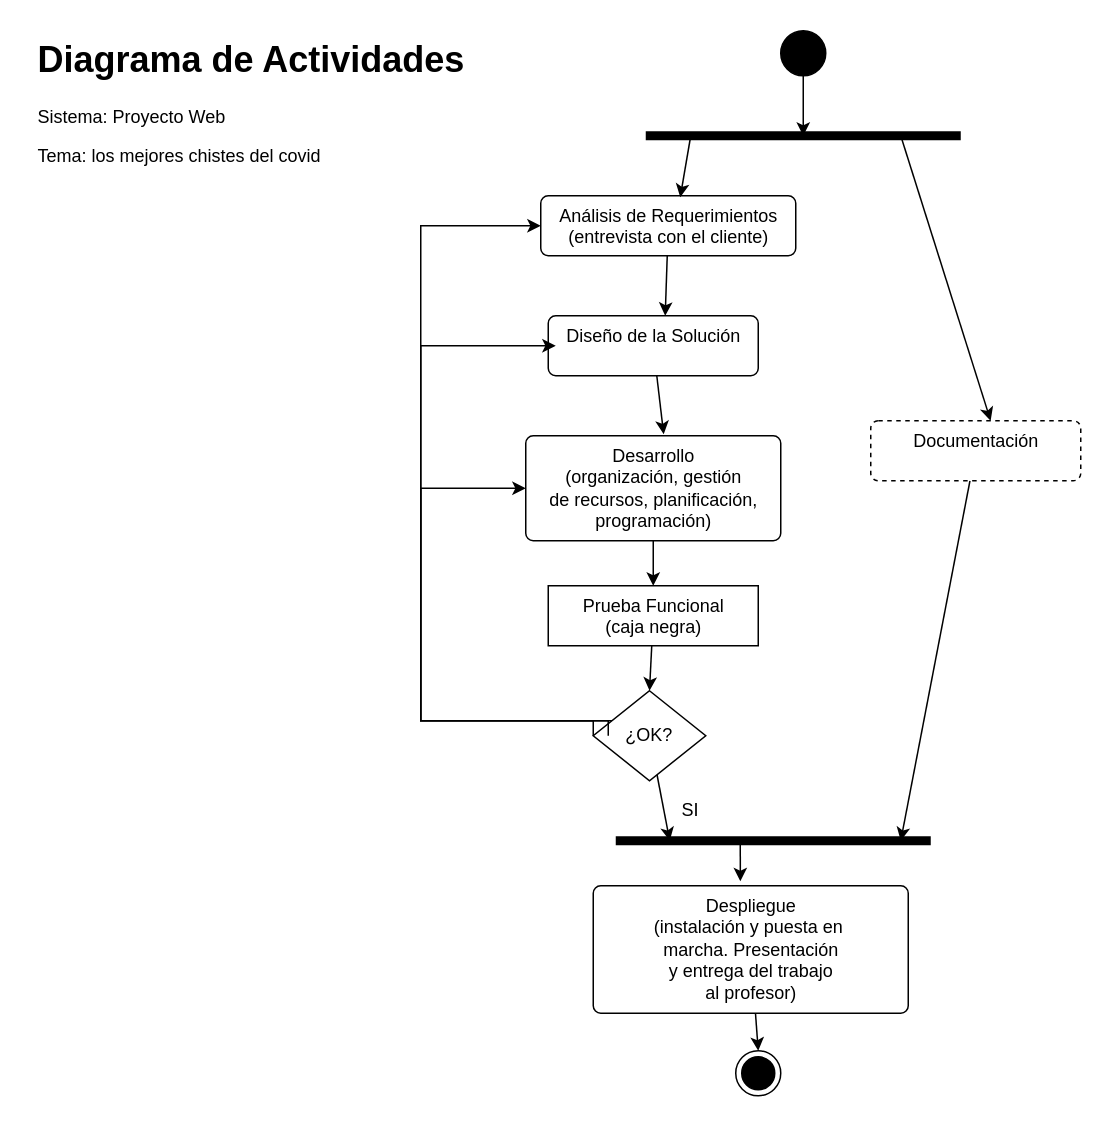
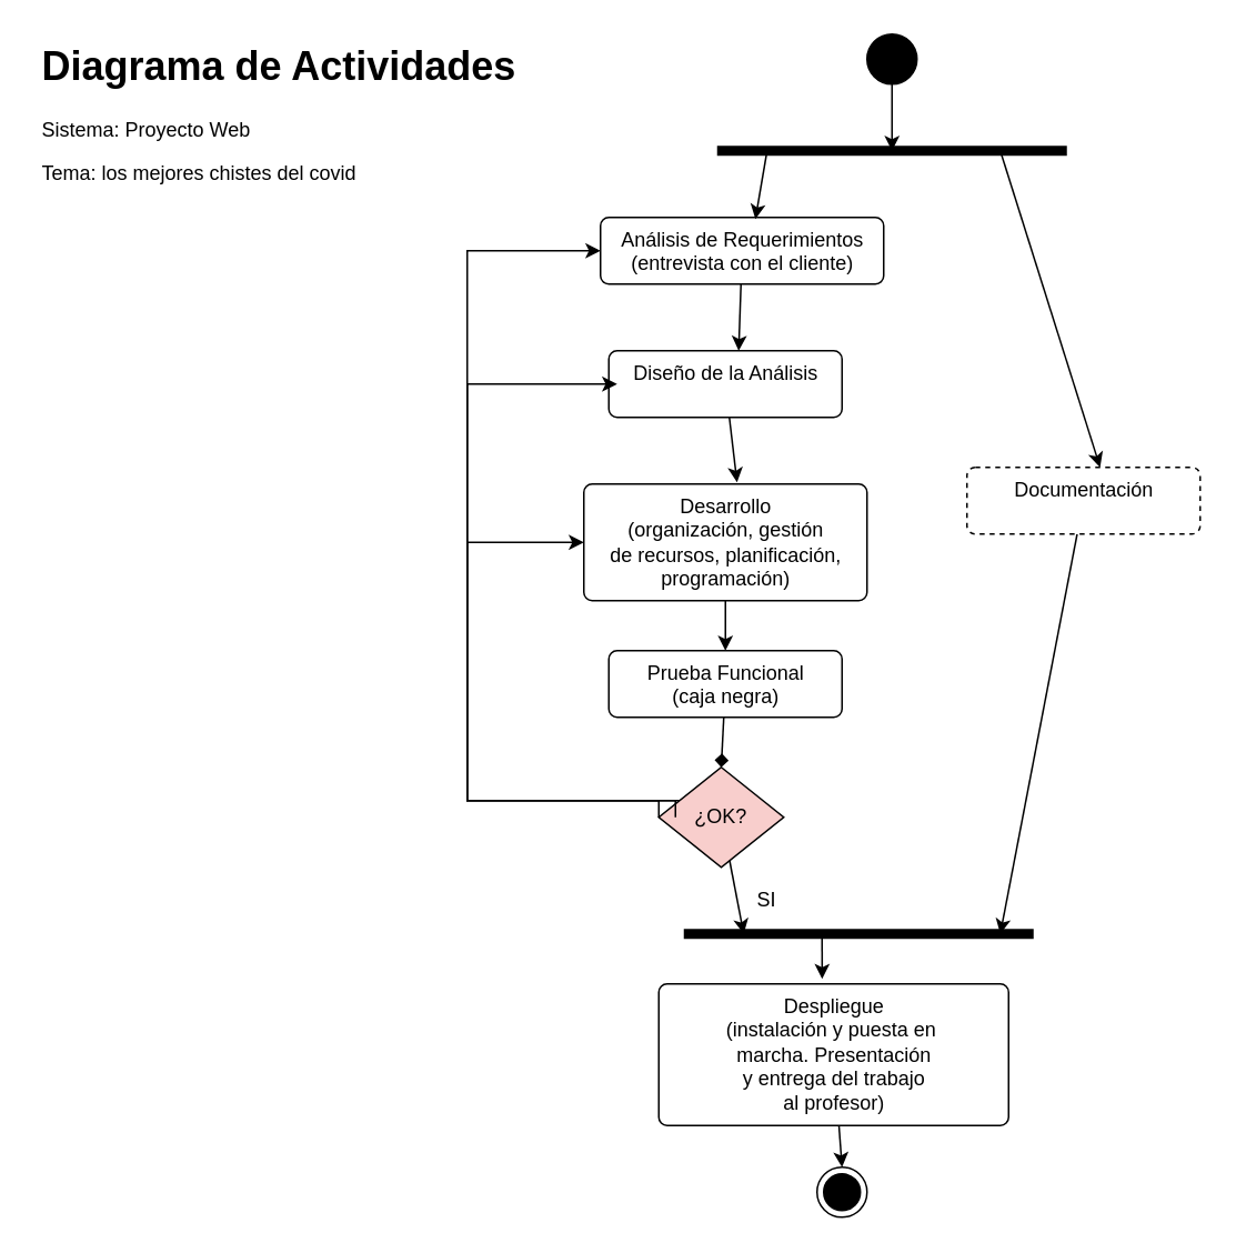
  <mxCell id="0" />
  <mxCell id="1" parent="0" />
  <mxCell id="2" style="rounded=0;orthogonalLoop=1;jettySize=auto;html=1;" edge="1" parent="1" source="3"><mxGeometry relative="1" as="geometry"><mxPoint x="535" y="90" as="targetPoint" /></mxGeometry></mxCell>
  <mxCell id="3" value="" style="shape=ellipse;html=1;fillColor=#000000;fontSize=18;fontColor=#ffffff;" vertex="1" parent="1"><mxGeometry x="520" y="20" width="30" height="30" as="geometry" /></mxCell>
  <mxCell id="4" value="&lt;h1&gt;Diagrama de Actividades&lt;/h1&gt;&lt;p&gt;Sistema: Proyecto Web&lt;/p&gt;&lt;p&gt;Tema: los mejores chistes del covid&lt;/p&gt;" style="text;html=1;strokeColor=none;fillColor=none;spacing=5;spacingTop=-20;whiteSpace=wrap;overflow=hidden;rounded=0;" vertex="1" parent="1"><mxGeometry x="20" y="20" width="330" height="110" as="geometry" /></mxCell>
  <mxCell id="5" style="edgeStyle=none;rounded=0;orthogonalLoop=1;jettySize=auto;html=1;entryX=0.557;entryY=0;entryDx=0;entryDy=0;entryPerimeter=0;" edge="1" parent="1" source="6" target="8"><mxGeometry relative="1" as="geometry" /></mxCell>
  <mxCell id="6" value="Análisis de Requerimientos&lt;br&gt;(entrevista con el cliente)" style="html=1;align=center;verticalAlign=top;rounded=1;absoluteArcSize=1;arcSize=10;dashed=0;" vertex="1" parent="1"><mxGeometry x="360" y="130" width="170" height="40" as="geometry" /></mxCell>
  <mxCell id="7" style="edgeStyle=none;rounded=0;orthogonalLoop=1;jettySize=auto;html=1;entryX=0.541;entryY=-0.014;entryDx=0;entryDy=0;entryPerimeter=0;" edge="1" parent="1" source="8" target="10"><mxGeometry relative="1" as="geometry" /></mxCell>
- <mxCell id="8" value="Diseño de la Solución" style="html=1;align=center;verticalAlign=top;rounded=1;absoluteArcSize=1;arcSize=10;dashed=0;" vertex="1" parent="1"><mxGeometry x="365" y="210" width="140" height="40" as="geometry" /></mxCell>
+ <mxCell id="8" value="Diseño de la Análisis" style="html=1;align=center;verticalAlign=top;rounded=1;absoluteArcSize=1;arcSize=10;dashed=0;" vertex="1" parent="1"><mxGeometry x="365" y="210" width="140" height="40" as="geometry" /></mxCell>
  <mxCell id="9" style="edgeStyle=none;rounded=0;orthogonalLoop=1;jettySize=auto;html=1;entryX=0.5;entryY=0;entryDx=0;entryDy=0;" edge="1" parent="1" source="10" target="12"><mxGeometry relative="1" as="geometry" /></mxCell>
  <mxCell id="10" value="Desarrollo&lt;br&gt;(organización, gestión&lt;br&gt;de recursos, planificación,&lt;br&gt;programación)" style="html=1;align=center;verticalAlign=top;rounded=1;absoluteArcSize=1;arcSize=10;dashed=0;" vertex="1" parent="1"><mxGeometry x="350" y="290" width="170" height="70" as="geometry" /></mxCell>
- <mxCell id="11" style="edgeStyle=none;rounded=0;orthogonalLoop=1;jettySize=auto;html=1;entryX=0.5;entryY=0;entryDx=0;entryDy=0;" edge="1" parent="1" source="12" target="15"><mxGeometry relative="1" as="geometry" /></mxCell>
- <mxCell id="12" value="Prueba Funcional&lt;br&gt;(caja negra)" style="html=1;align=center;verticalAlign=top;absoluteArcSize=1;arcSize=10;dashed=0;rounded=0;" vertex="1" parent="1"><mxGeometry x="365" y="390" width="140" height="40" as="geometry" /></mxCell>
+ <mxCell id="11" style="edgeStyle=none;rounded=0;orthogonalLoop=1;jettySize=auto;html=1;entryX=0.5;entryY=0;entryDx=0;entryDy=0;endArrow=diamond;" edge="1" parent="1" source="12" target="15"><mxGeometry relative="1" as="geometry" /></mxCell>
+ <mxCell id="12" value="Prueba Funcional&lt;br&gt;(caja negra)" style="html=1;align=center;verticalAlign=top;rounded=1;absoluteArcSize=1;arcSize=10;dashed=0;" vertex="1" parent="1"><mxGeometry x="365" y="390" width="140" height="40" as="geometry" /></mxCell>
  <mxCell id="13" style="edgeStyle=orthogonalEdgeStyle;rounded=0;orthogonalLoop=1;jettySize=auto;html=1;entryX=0;entryY=0.5;entryDx=0;entryDy=0;" edge="1" parent="1" source="15" target="6"><mxGeometry relative="1" as="geometry"><Array as="points"><mxPoint x="280" y="480" /><mxPoint x="280" y="150" /></Array></mxGeometry></mxCell>
  <mxCell id="14" style="edgeStyle=none;rounded=0;orthogonalLoop=1;jettySize=auto;html=1;" edge="1" parent="1" source="15"><mxGeometry relative="1" as="geometry"><mxPoint x="446" y="560" as="targetPoint" /></mxGeometry></mxCell>
- <mxCell id="15" value="¿OK?" style="rhombus;whiteSpace=wrap;html=1;" vertex="1" parent="1"><mxGeometry x="395" y="460" width="75" height="60" as="geometry" /></mxCell>
+ <mxCell id="15" value="¿OK?" style="rhombus;whiteSpace=wrap;html=1;fillColor=#f8cecc;" vertex="1" parent="1"><mxGeometry x="395" y="460" width="75" height="60" as="geometry" /></mxCell>
  <mxCell id="16" style="edgeStyle=orthogonalEdgeStyle;rounded=0;orthogonalLoop=1;jettySize=auto;html=1;" edge="1" parent="1"><mxGeometry relative="1" as="geometry"><mxPoint x="405" y="490" as="sourcePoint" /><mxPoint x="370" y="230" as="targetPoint" /><Array as="points"><mxPoint x="405" y="480" /><mxPoint x="280" y="480" /><mxPoint x="280" y="230" /><mxPoint x="370" y="230" /></Array></mxGeometry></mxCell>
  <mxCell id="17" style="edgeStyle=orthogonalEdgeStyle;rounded=0;orthogonalLoop=1;jettySize=auto;html=1;entryX=0;entryY=0.5;entryDx=0;entryDy=0;exitX=0;exitY=0.5;exitDx=0;exitDy=0;" edge="1" parent="1" source="15" target="10"><mxGeometry relative="1" as="geometry"><mxPoint x="415" y="500" as="sourcePoint" /><mxPoint x="380" y="240" as="targetPoint" /><Array as="points"><mxPoint x="280" y="480" /><mxPoint x="280" y="325" /></Array></mxGeometry></mxCell>
  <mxCell id="18" style="edgeStyle=none;rounded=0;orthogonalLoop=1;jettySize=auto;html=1;entryX=0.5;entryY=0;entryDx=0;entryDy=0;" edge="1" parent="1" source="19" target="20"><mxGeometry relative="1" as="geometry" /></mxCell>
  <mxCell id="19" value="Despliegue&lt;br&gt;(instalación y puesta en&amp;nbsp;&lt;br&gt;marcha. Presentación&lt;br&gt;y entrega del trabajo&lt;br&gt;al profesor)" style="html=1;align=center;verticalAlign=top;rounded=1;absoluteArcSize=1;arcSize=10;dashed=0;" vertex="1" parent="1"><mxGeometry x="395" y="590" width="210" height="85" as="geometry" /></mxCell>
  <mxCell id="20" value="" style="ellipse;html=1;shape=endState;fillColor=#000000;strokeColor=#000000;" vertex="1" parent="1"><mxGeometry x="490" y="700" width="30" height="30" as="geometry" /></mxCell>
  <mxCell id="21" value="" style="endArrow=none;html=1;strokeWidth=6;" edge="1" parent="1"><mxGeometry width="50" height="50" relative="1" as="geometry"><mxPoint x="430" y="90" as="sourcePoint" /><mxPoint x="640" y="90" as="targetPoint" /></mxGeometry></mxCell>
  <mxCell id="22" style="edgeStyle=none;rounded=0;orthogonalLoop=1;jettySize=auto;html=1;" edge="1" parent="1" source="23"><mxGeometry relative="1" as="geometry"><mxPoint x="600" y="560" as="targetPoint" /></mxGeometry></mxCell>
  <mxCell id="23" value="Documentación" style="html=1;align=center;verticalAlign=top;rounded=1;absoluteArcSize=1;arcSize=10;dashed=1;" vertex="1" parent="1"><mxGeometry x="580" y="280" width="140" height="40" as="geometry" /></mxCell>
  <mxCell id="24" style="rounded=0;orthogonalLoop=1;jettySize=auto;html=1;entryX=0.547;entryY=0.025;entryDx=0;entryDy=0;entryPerimeter=0;" edge="1" parent="1" target="6"><mxGeometry relative="1" as="geometry"><mxPoint x="460" y="90" as="sourcePoint" /><mxPoint x="545" y="100" as="targetPoint" /></mxGeometry></mxCell>
  <mxCell id="25" style="rounded=0;orthogonalLoop=1;jettySize=auto;html=1;entryX=0.571;entryY=0;entryDx=0;entryDy=0;entryPerimeter=0;" edge="1" parent="1" target="23"><mxGeometry relative="1" as="geometry"><mxPoint x="600" y="90" as="sourcePoint" /><mxPoint x="462.99" y="141" as="targetPoint" /></mxGeometry></mxCell>
  <mxCell id="26" value="" style="endArrow=none;html=1;strokeWidth=6;" edge="1" parent="1"><mxGeometry width="50" height="50" relative="1" as="geometry"><mxPoint x="410" y="560" as="sourcePoint" /><mxPoint x="620" y="560" as="targetPoint" /></mxGeometry></mxCell>
  <mxCell id="27" style="edgeStyle=none;rounded=0;orthogonalLoop=1;jettySize=auto;html=1;entryX=0.467;entryY=-0.035;entryDx=0;entryDy=0;entryPerimeter=0;" edge="1" parent="1" target="19"><mxGeometry relative="1" as="geometry"><mxPoint x="493" y="560" as="sourcePoint" /><mxPoint x="442.5" y="470" as="targetPoint" /></mxGeometry></mxCell>
  <mxCell id="28" value="SI" style="text;html=1;strokeColor=none;fillColor=none;align=center;verticalAlign=middle;whiteSpace=wrap;rounded=0;" vertex="1" parent="1"><mxGeometry x="440" y="530" width="40" height="20" as="geometry" /></mxCell>
